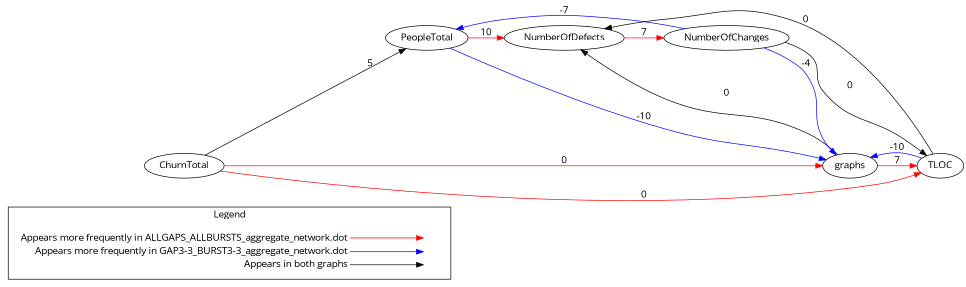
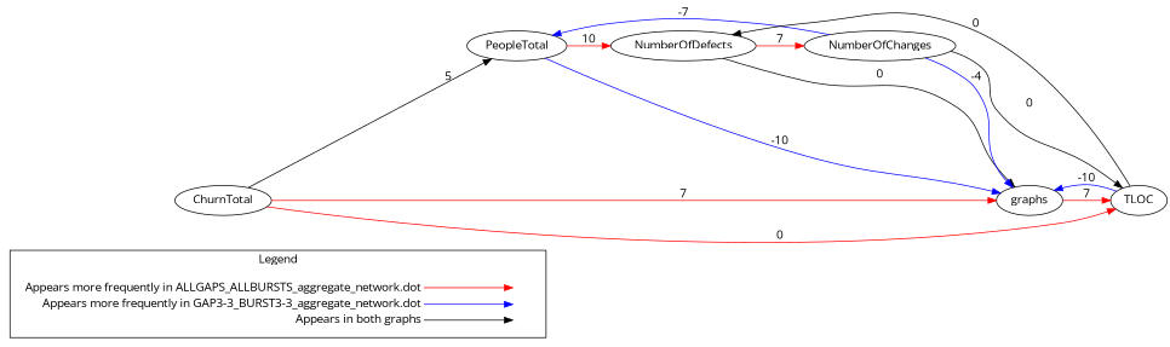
  digraph {
    fontname="Open Sans"
    rankdir=LR
    node [fontname="Open Sans"]
    edge [color=red fontname="Open Sans" weight=0]
    n1 [label=<<table border="0" cellpadding="2" cellspacing="0" cellborder="0">       <tr><td align="right" port="i1">Appears more frequently in ALLGAPS_ALLBURSTS_aggregate_network.dot</td></tr>       <tr><td align="right" port="i2">Appears more frequently in GAP3-3_BURST3-3_aggregate_network.dot</td></tr>       <tr><td align="right" port="i3">Appears in both graphs</td></tr>       </table>> shape=plaintext]
    n2 [label=<<table border="0" cellpadding="2" cellspacing="0" cellborder="0">       <tr><td port="i1">&nbsp;</td></tr>       <tr><td port="i2">&nbsp;</td></tr>       <tr><td port="i3">&nbsp;</td></tr>       </table>> shape=plaintext]
    PeopleTotal
    NumberOfDefects
    n5 [label=graphs]
    NumberOfChanges
    TLOC
    ChurnTotal
    subgraph cluster_1 {
      label=Legend
      n1
      n2
    }
    n1 -> n2 [headport="i1:w" tailport="i1:e" weight=""]
    n1 -> n2 [color=blue headport="i2:w" tailport="i2:e" weight=""]
    n1 -> n2 [color=black headport="i3:w" tailport="i3:e" weight=""]
    PeopleTotal -> NumberOfDefects [label=10 weight=10]
    PeopleTotal -> n5 [color=blue label=-10 weight=-10]
    NumberOfDefects -> NumberOfChanges [label=7 weight=7]
-   n5 -> NumberOfDefects [color=black label=0]
+   NumberOfDefects -> n5 [color=black label=0]
    n5 -> TLOC [label=7 weight=7]
    NumberOfChanges -> PeopleTotal [color=blue label=-7 weight=-7]
    NumberOfChanges -> n5 [color=blue label=-4 weight=-4]
    NumberOfChanges -> TLOC [color=black label=0]
    TLOC -> NumberOfDefects [color=black label=0]
    TLOC -> n5 [color=blue label=-10 weight=-10]
    ChurnTotal -> PeopleTotal [color=black label=5]
-   ChurnTotal -> n5 [label=0 weight=7]
+   ChurnTotal -> n5 [label=7 weight=7]
    ChurnTotal -> TLOC [label=0]
  }
